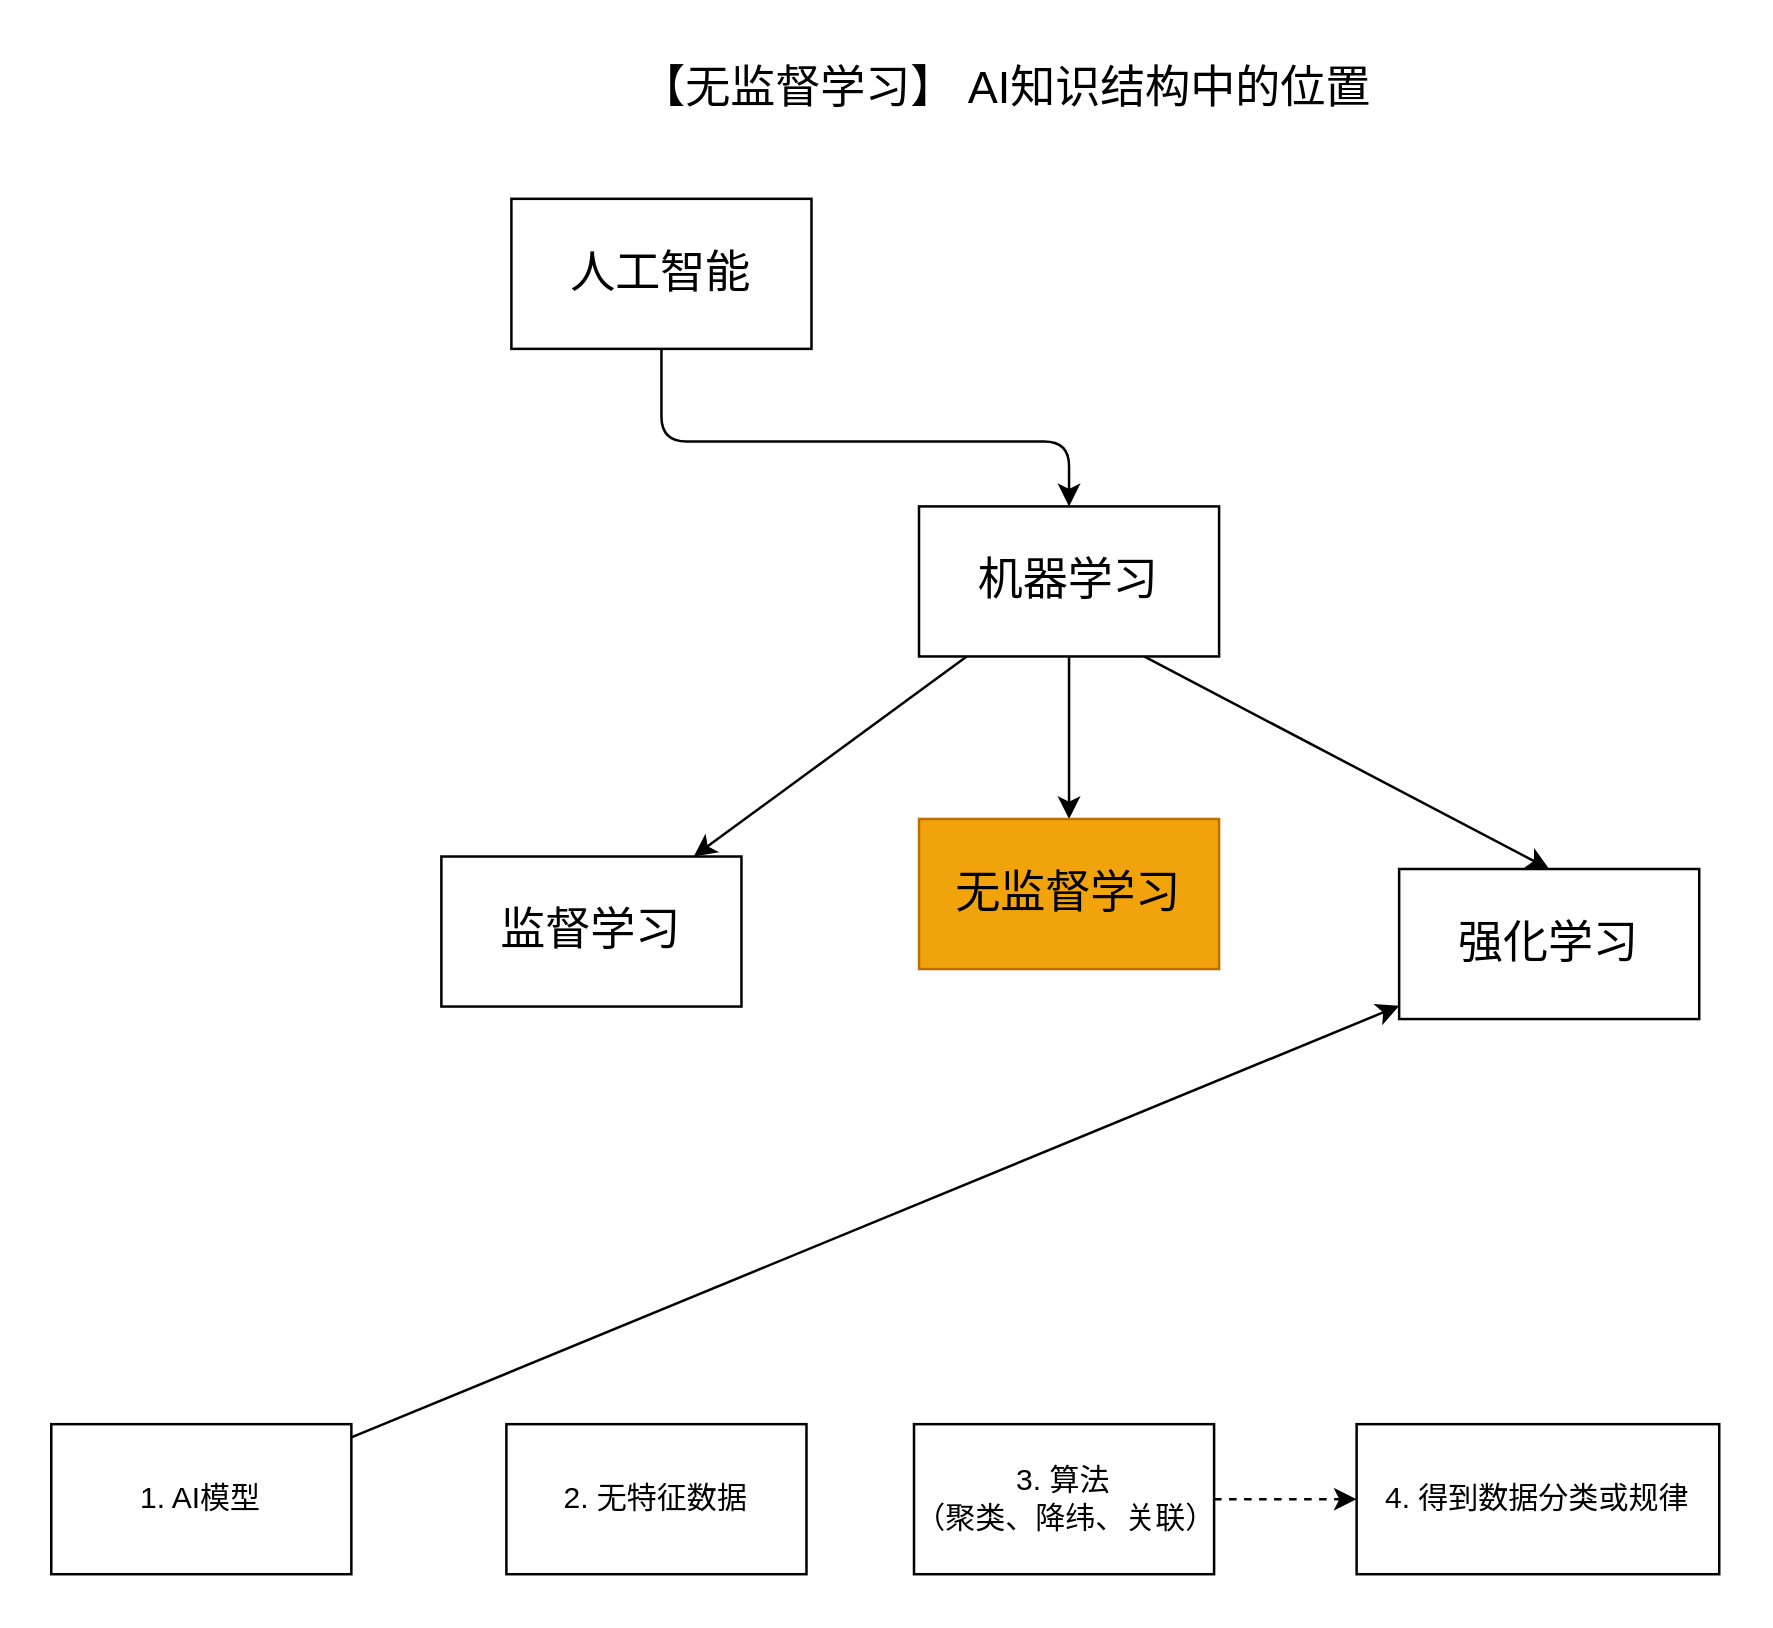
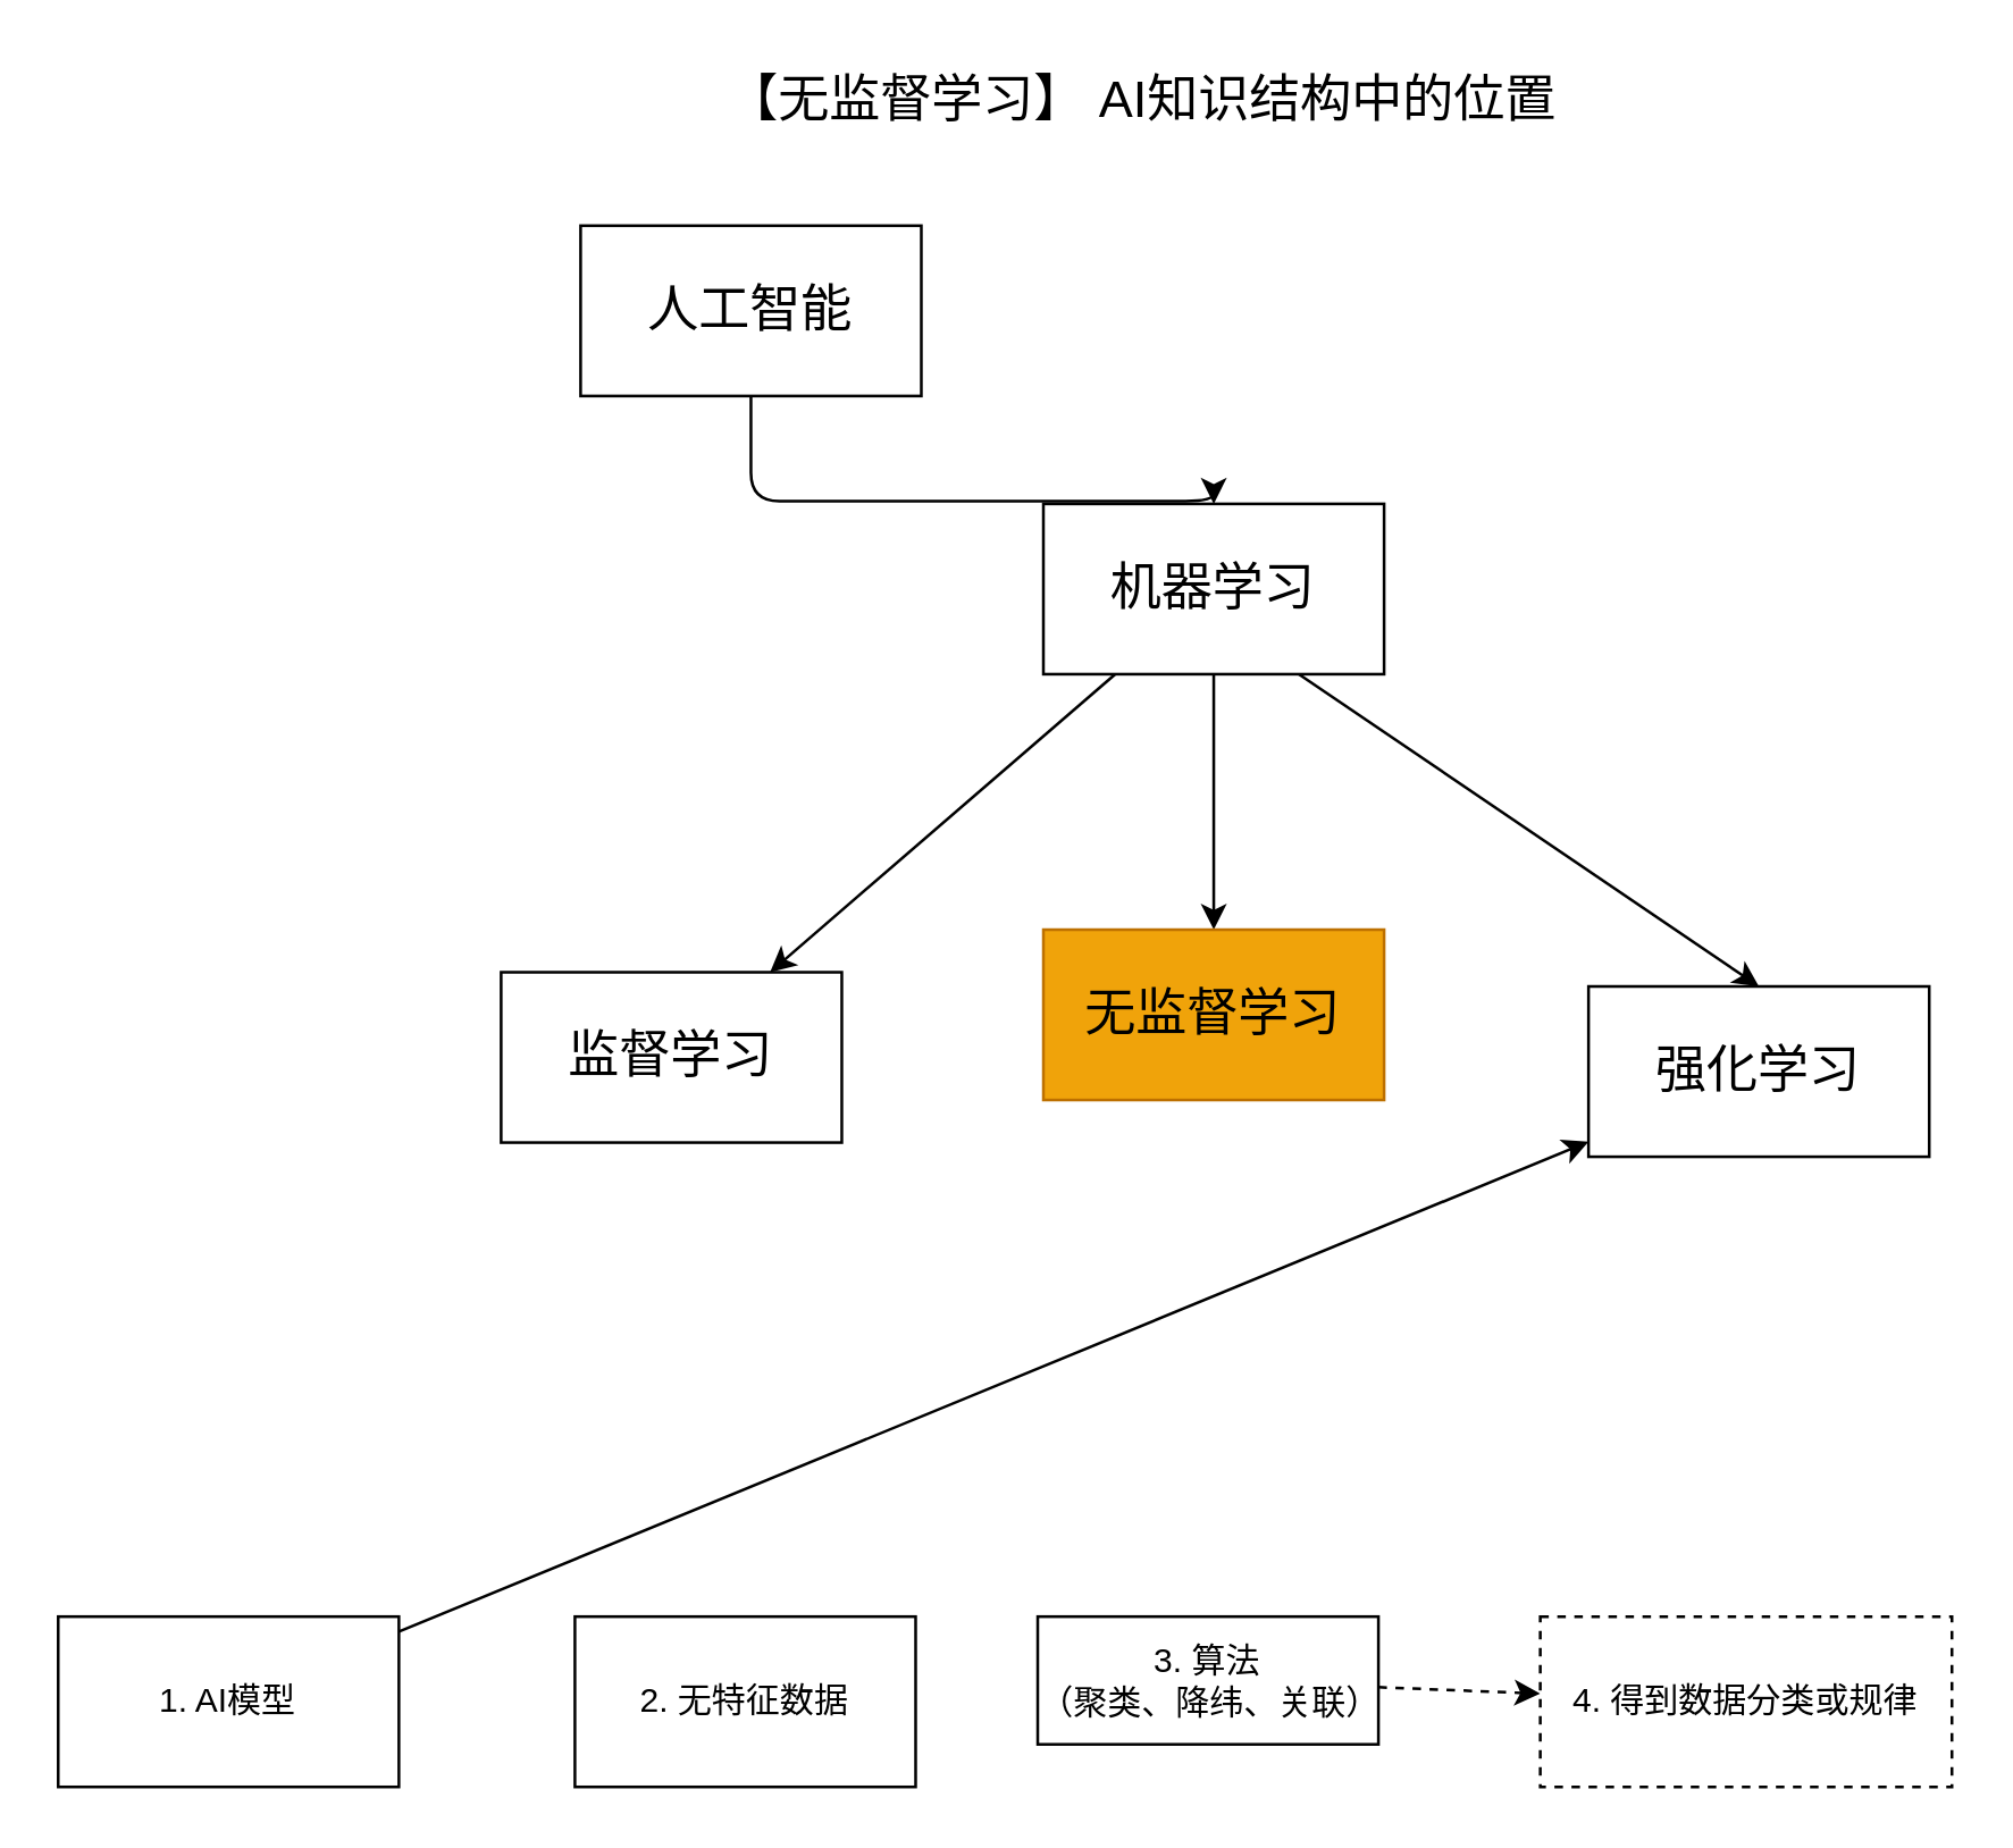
  <mxCell id="0" />
  <mxCell id="1" parent="0" />
  <mxCell id="2" value="&lt;font style=&quot;font-size: 18px;&quot;&gt;【无监督学习】 AI知识结构中的位置&lt;/font&gt;" style="text;html=1;strokeColor=none;fillColor=none;align=center;verticalAlign=middle;whiteSpace=wrap;rounded=0;" parent="1" vertex="1"><mxGeometry x="245" y="20" width="314" height="30" as="geometry" /></mxCell>
  <mxCell id="3" style="edgeStyle=none;html=1;exitX=0.5;exitY=1;exitDx=0;exitDy=0;entryX=0.5;entryY=0;entryDx=0;entryDy=0;fontSize=18;" parent="1" source="4" target="8" edge="1"><mxGeometry relative="1" as="geometry"><Array as="points"><mxPoint x="264" y="176" /><mxPoint x="427" y="176" /></Array></mxGeometry></mxCell>
  <mxCell id="4" value="人工智能" style="rounded=0;whiteSpace=wrap;html=1;fontSize=18;" parent="1" vertex="1"><mxGeometry x="204" y="79" width="120" height="60" as="geometry" /></mxCell>
  <mxCell id="5" value="" style="edgeStyle=none;html=1;fontSize=18;" parent="1" source="8" target="9" edge="1"><mxGeometry relative="1" as="geometry" /></mxCell>
  <mxCell id="6" value="" style="edgeStyle=none;html=1;fontSize=18;" parent="1" source="8" target="10" edge="1"><mxGeometry relative="1" as="geometry" /></mxCell>
  <mxCell id="7" style="edgeStyle=none;html=1;exitX=0.75;exitY=1;exitDx=0;exitDy=0;entryX=0.5;entryY=0;entryDx=0;entryDy=0;fontSize=18;" parent="1" source="8" target="11" edge="1"><mxGeometry relative="1" as="geometry" /></mxCell>
- <mxCell id="8" value="机器学习" style="rounded=0;whiteSpace=wrap;html=1;fontSize=18;" parent="1" vertex="1"><mxGeometry x="367" y="202" width="120" height="60" as="geometry" /></mxCell>
+ <mxCell id="8" value="机器学习" style="rounded=0;whiteSpace=wrap;html=1;fontSize=18;" parent="1" vertex="1"><mxGeometry x="367" y="177" width="120" height="60" as="geometry" /></mxCell>
  <mxCell id="9" value="监督学习" style="whiteSpace=wrap;html=1;fontSize=18;rounded=0;fillColor=none;" parent="1" vertex="1"><mxGeometry x="176" y="342" width="120" height="60" as="geometry" /></mxCell>
  <mxCell id="10" value="无监督学习" style="whiteSpace=wrap;html=1;fontSize=18;rounded=0;fillColor=#f0a30a;strokeColor=#BD7000;fontColor=#000000;" parent="1" vertex="1"><mxGeometry x="367" y="327" width="120" height="60" as="geometry" /></mxCell>
  <mxCell id="11" value="强化学习" style="whiteSpace=wrap;html=1;fontSize=18;rounded=0;" parent="1" vertex="1"><mxGeometry x="559" y="347" width="120" height="60" as="geometry" /></mxCell>
  <mxCell id="12" value="" style="edgeStyle=none;html=1;" parent="1" source="13" target="11" edge="1"><mxGeometry relative="1" as="geometry" /></mxCell>
  <mxCell id="13" value="1. AI模型" style="rounded=0;whiteSpace=wrap;html=1;" parent="1" vertex="1"><mxGeometry x="20" y="569" width="120" height="60" as="geometry" /></mxCell>
  <mxCell id="14" value="2. 无特征数据" style="rounded=0;whiteSpace=wrap;html=1;" parent="1" vertex="1"><mxGeometry x="202" y="569" width="120" height="60" as="geometry" /></mxCell>
  <mxCell id="15" value="" style="edgeStyle=none;html=1;dashed=1;" parent="1" source="16" target="17" edge="1"><mxGeometry relative="1" as="geometry" /></mxCell>
- <mxCell id="16" value="3. 算法&lt;br&gt;（聚类、降纬、关联）" style="rounded=0;whiteSpace=wrap;html=1;" parent="1" vertex="1"><mxGeometry x="365" y="569" width="120" height="60" as="geometry" /></mxCell>
- <mxCell id="17" value="4. 得到数据分类或规律" style="rounded=0;whiteSpace=wrap;html=1;" parent="1" vertex="1"><mxGeometry x="542" y="569" width="145" height="60" as="geometry" /></mxCell>
+ <mxCell id="16" value="3. 算法&lt;br&gt;（聚类、降纬、关联）" style="rounded=0;whiteSpace=wrap;html=1;" parent="1" vertex="1"><mxGeometry x="365" y="569" width="120" height="45" as="geometry" /></mxCell>
+ <mxCell id="17" value="4. 得到数据分类或规律" style="rounded=0;whiteSpace=wrap;html=1;dashed=1;" parent="1" vertex="1"><mxGeometry x="542" y="569" width="145" height="60" as="geometry" /></mxCell>
